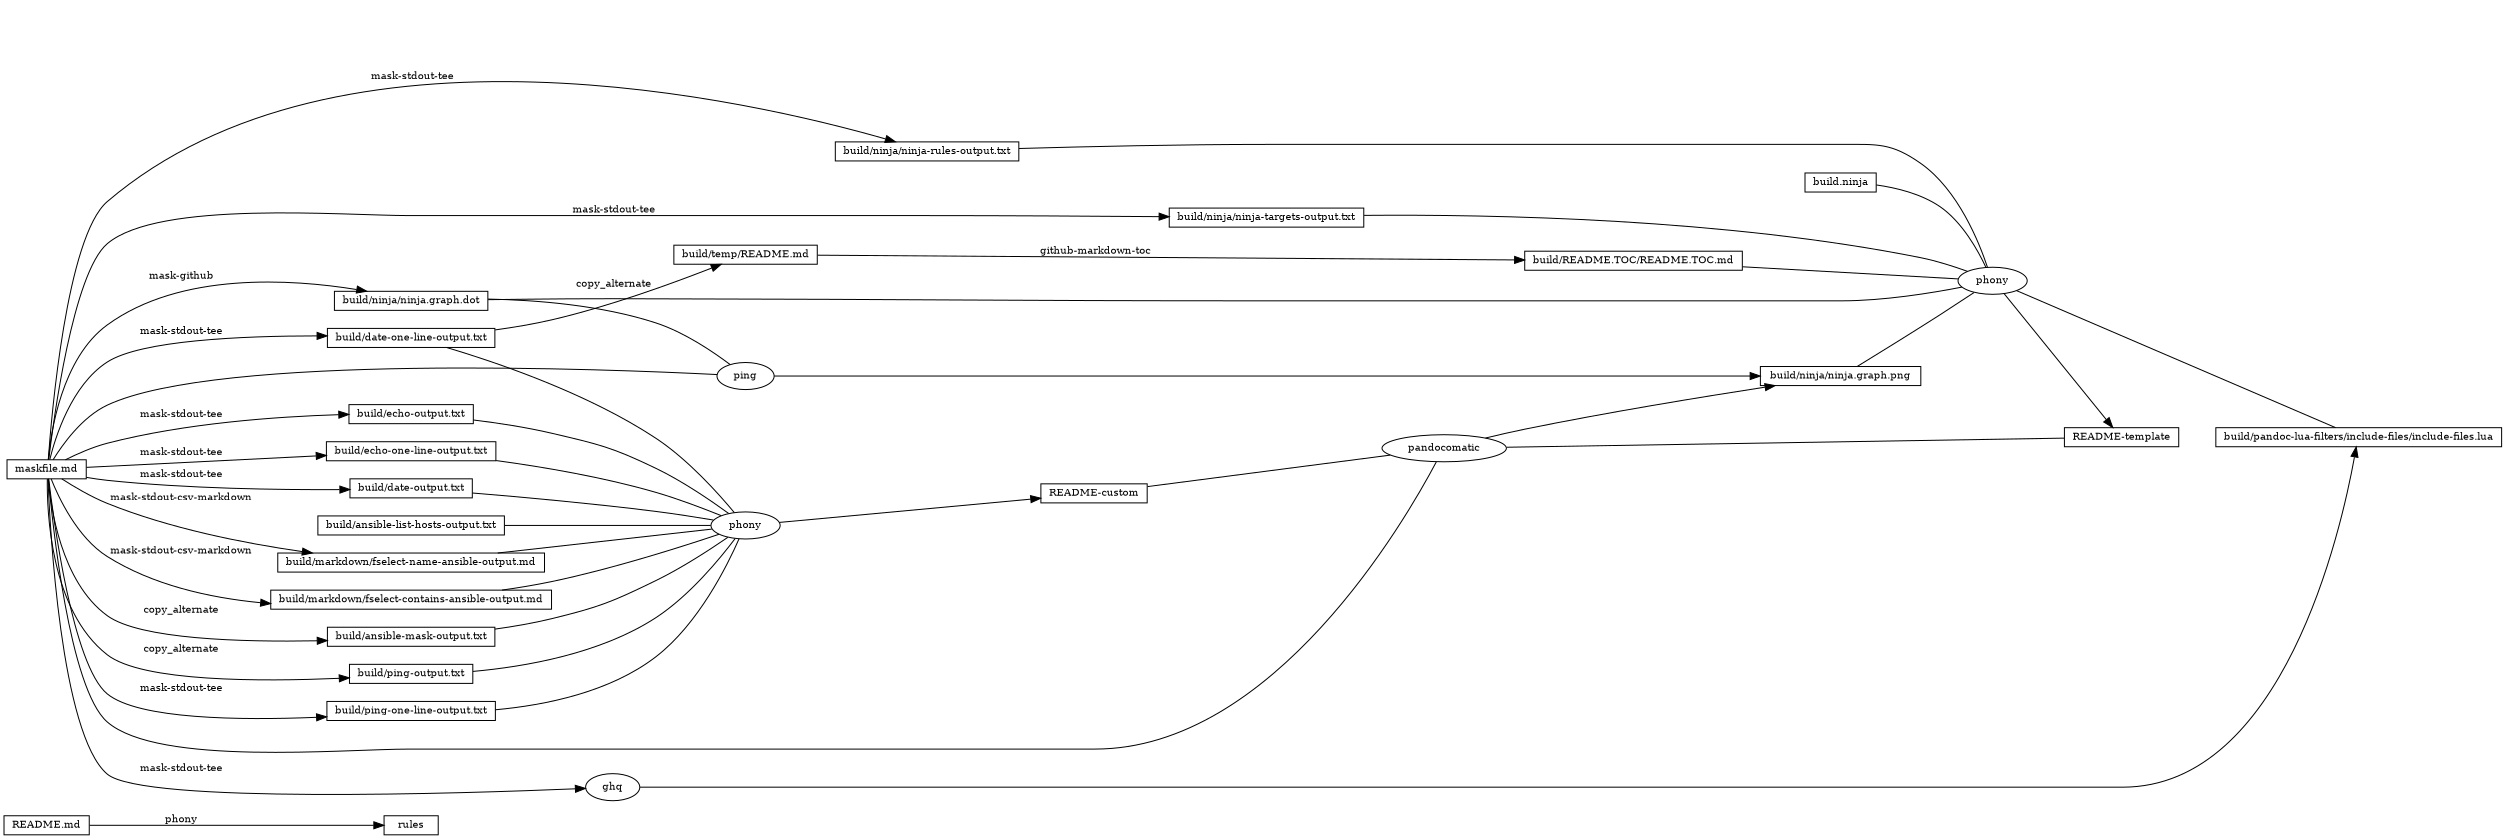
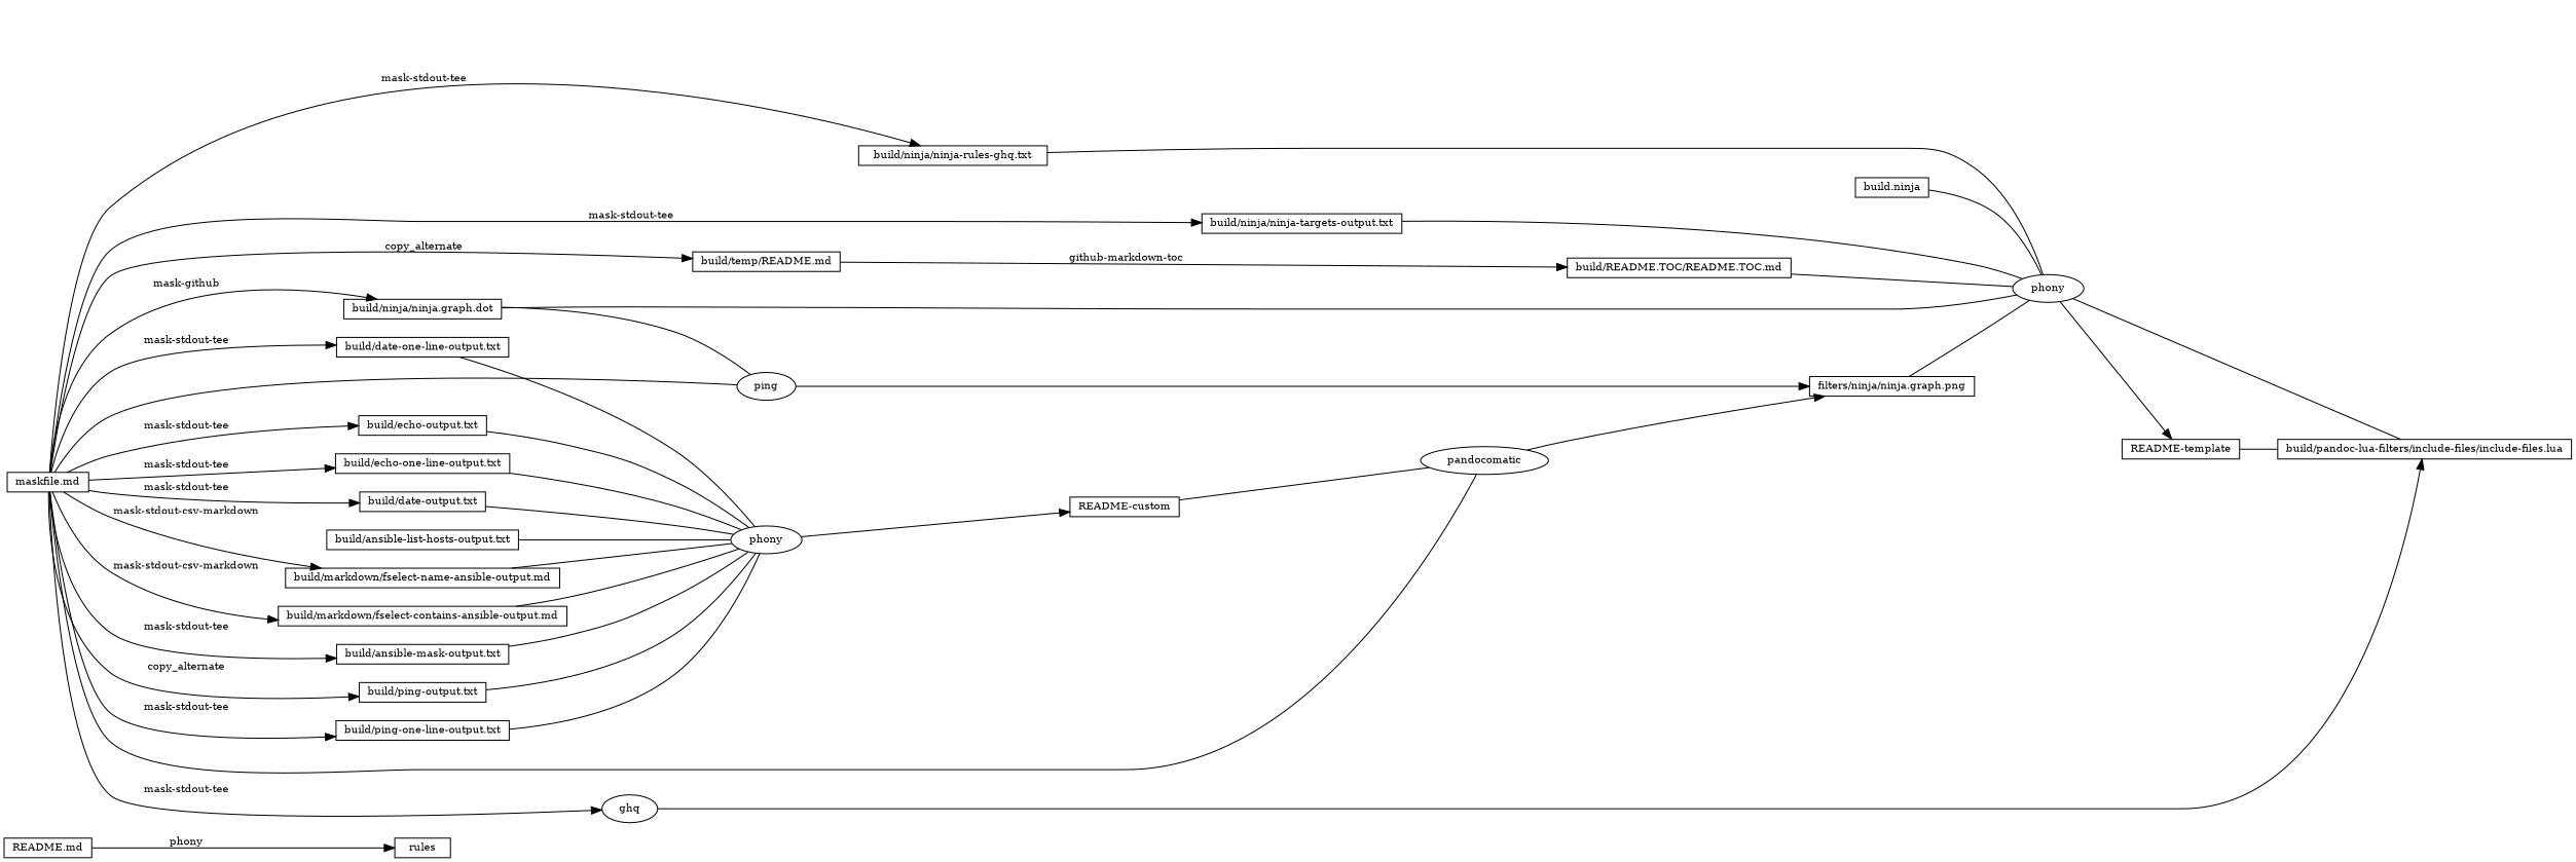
  digraph {
    rankdir=LR
    node [fontsize=10 shape=box]
    edge [fontsize=10 arrowhead=none]
    n1 [height=0.25 label=rules]
    n2 [height=0.25 label="README.md"]
    n3 [height=0.25 label=pandocomatic shape=ellipse]
-   n4 [height=0.25 label="build/ninja/ninja.graph.png"]
+   n4 [height=0.25 label="filters/ninja/ninja.graph.png"]
    n5 [height=0.25 label="maskfile.md"]
-   n6 [height=0.25 label="build/ninja/ninja-rules-output.txt"]
+   n6 [height=0.25 label="build/ninja/ninja-rules-ghq.txt"]
    n7 [height=0.25 label="build/ninja/ninja-targets-output.txt"]
    n8 [height=0.25 label="build/ninja/ninja.graph.dot"]
    n9 [height=0.25 label=ping shape=ellipse]
    n10 [height=0.25 label="build/temp/README.md"]
    n11 [height=0.25 label="build/ping-output.txt"]
    n12 [height=0.25 label="build/ping-one-line-output.txt"]
    n13 [height=0.25 label="build/echo-output.txt"]
    n14 [height=0.25 label="build/echo-one-line-output.txt"]
    n15 [height=0.25 label="build/date-output.txt"]
    n16 [height=0.25 label="build/date-one-line-output.txt"]
    n17 [height=0.25 label="build/markdown/fselect-name-ansible-output.md"]
    n18 [height=0.25 label="build/markdown/fselect-contains-ansible-output.md"]
    n19 [height=0.25 label="build/ansible-mask-output.txt"]
    n20 [height=0.25 label=ghq shape=ellipse]
    n21 [height=0.25 label=phony shape=ellipse]
    n22 [height=0.25 label="build/README.TOC/README.TOC.md"]
    n23 [height=0.25 label="build/ansible-list-hosts-output.txt"]
    n24 [height=0.25 label=phony shape=ellipse]
    n25 [height=0.25 label="README-template"]
    n26 [height=0.25 label="README-custom"]
    n27 [height=0.25 label="build/pandoc-lua-filters/include-files/include-files.lua"]
    n28 [height=0.25 label="build.ninja"]
    n2 -> n1 [label=" phony" arrowhead=""]
    n3 -> n4 [arrowhead=""]
    n4 -> n21
    n5 -> n3
    n5 -> n6 [label=" mask-stdout-tee" arrowhead=""]
    n5 -> n7 [label=" mask-stdout-tee" arrowhead=""]
    n5 -> n8 [label=" mask-github" arrowhead=""]
    n5 -> n9
-   n16 -> n10 [label=" copy_alternate" arrowhead=""]
+   n5 -> n10 [label=" copy_alternate" arrowhead=""]
    n5 -> n11 [label=" copy_alternate" arrowhead=""]
    n5 -> n12 [label=" mask-stdout-tee" arrowhead=""]
    n5 -> n13 [label=" mask-stdout-tee" arrowhead=""]
    n5 -> n14 [label=" mask-stdout-tee" arrowhead=""]
    n5 -> n15 [label=" mask-stdout-tee" arrowhead=""]
    n5 -> n16 [label=" mask-stdout-tee" arrowhead=""]
    n5 -> n17 [label=" mask-stdout-csv-markdown" arrowhead=""]
    n5 -> n18 [label=" mask-stdout-csv-markdown" arrowhead=""]
-   n5 -> n19 [label=" copy_alternate" arrowhead=""]
+   n5 -> n19 [label=" mask-stdout-tee" arrowhead=""]
    n5 -> n20 [label=" mask-stdout-tee" arrowhead=""]
    n6 -> n21
    n7 -> n21
    n8 -> n9
    n8 -> n21
    n9 -> n4 [arrowhead=""]
    n10 -> n22 [label=" github-markdown-toc" arrowhead=""]
    n11 -> n24
    n12 -> n24
    n13 -> n24
    n14 -> n24
    n15 -> n24
    n16 -> n24
    n17 -> n24
    n18 -> n24
    n19 -> n24
    n20 -> n27 [arrowhead=""]
    n21 -> n25 [arrowhead=""]
    n22 -> n21
    n23 -> n24
    n24 -> n26 [arrowhead=""]
-   n25 -> n3
+   n25 -> n27
    n26 -> n3
    n27 -> n21
    n28 -> n21
  }
